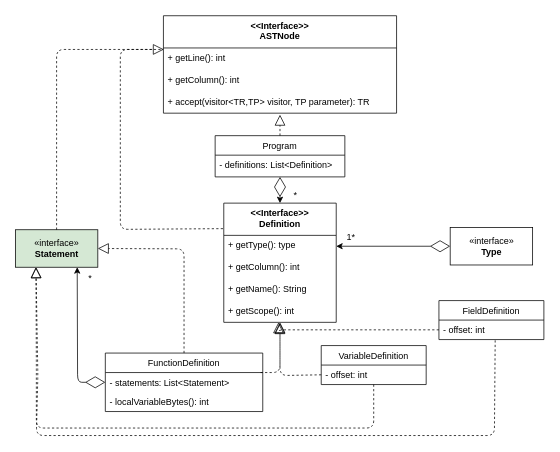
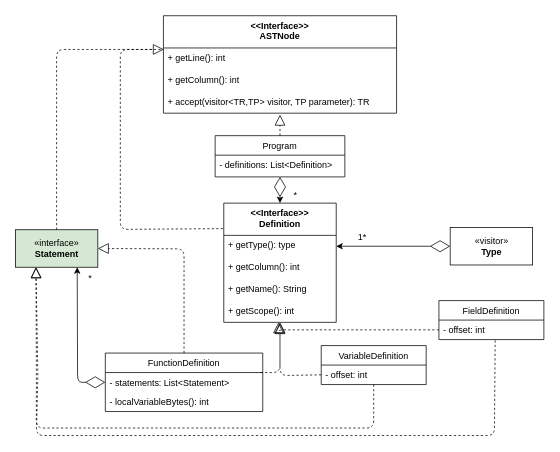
  <mxCell id="0" />
  <mxCell id="1" parent="0" />
- <mxCell id="2" value="«interface»&lt;br&gt;&lt;b&gt;Type&lt;/b&gt;" style="html=1;" parent="1" vertex="1"><mxGeometry x="600" y="302.5" width="110" height="50" as="geometry" /></mxCell>
+ <mxCell id="2" value="«visitor»&lt;br&gt;&lt;b&gt;Type&lt;/b&gt;" style="html=1;" parent="1" vertex="1"><mxGeometry x="600" y="302.5" width="110" height="50" as="geometry" /></mxCell>
  <mxCell id="3" value="" style="endArrow=diamondThin;endFill=0;endSize=24;html=1;entryX=0;entryY=0.5;entryDx=0;entryDy=0;startArrow=classic;startFill=1;exitX=1;exitY=0.5;exitDx=0;exitDy=0;" parent="1" source="22" target="2" edge="1"><mxGeometry width="160" relative="1" as="geometry"><mxPoint x="300" y="320" as="sourcePoint" /><mxPoint x="460" y="320" as="targetPoint" /></mxGeometry></mxCell>
- <mxCell id="4" value="1*" style="text;html=1;strokeColor=none;fillColor=none;align=center;verticalAlign=middle;whiteSpace=wrap;rounded=0;" parent="1" vertex="1"><mxGeometry x="448" y="305.5" width="40" height="20" as="geometry" /></mxCell>
+ <mxCell id="4" value="1*" style="text;html=1;strokeColor=none;fillColor=none;align=center;verticalAlign=middle;whiteSpace=wrap;rounded=0;" parent="1" vertex="1"><mxGeometry x="463" y="305.5" width="40" height="20" as="geometry" /></mxCell>
  <mxCell id="5" value="" style="endArrow=block;dashed=1;endFill=0;endSize=12;html=1;exitX=0.986;exitY=0;exitDx=0;exitDy=0;exitPerimeter=0;" parent="1" source="27" edge="1"><mxGeometry width="160" relative="1" as="geometry"><mxPoint x="180" y="490" as="sourcePoint" /><mxPoint x="373" y="430" as="targetPoint" /><Array as="points"><mxPoint x="373" y="496" /></Array></mxGeometry></mxCell>
  <mxCell id="6" value="" style="endArrow=block;dashed=1;endFill=0;endSize=12;html=1;exitX=0;exitY=0.5;exitDx=0;exitDy=0;" parent="1" source="30" target="25" edge="1"><mxGeometry width="160" relative="1" as="geometry"><mxPoint x="180" y="490" as="sourcePoint" /><mxPoint x="370" y="390" as="targetPoint" /><Array as="points"><mxPoint x="373" y="500" /></Array></mxGeometry></mxCell>
  <mxCell id="7" value="" style="endArrow=diamondThin;endFill=0;endSize=24;html=1;entryX=0.5;entryY=1;entryDx=0;entryDy=0;exitX=0.5;exitY=0;exitDx=0;exitDy=0;startArrow=classic;startFill=1;" parent="1" source="21" target="35" edge="1"><mxGeometry width="160" relative="1" as="geometry"><mxPoint x="220" y="240" as="sourcePoint" /><mxPoint x="380" y="240" as="targetPoint" /></mxGeometry></mxCell>
  <mxCell id="8" value="*" style="text;html=1;strokeColor=none;fillColor=none;align=center;verticalAlign=middle;whiteSpace=wrap;rounded=0;" parent="1" vertex="1"><mxGeometry x="374" y="250" width="40" height="20" as="geometry" /></mxCell>
  <mxCell id="9" value="" style="endArrow=block;dashed=1;endFill=0;endSize=12;html=1;exitX=0.5;exitY=0;exitDx=0;exitDy=0;entryX=0.5;entryY=1.069;entryDx=0;entryDy=0;entryPerimeter=0;" parent="1" source="35" target="20" edge="1"><mxGeometry width="160" relative="1" as="geometry"><mxPoint x="90" y="160" as="sourcePoint" /><mxPoint x="250" y="160" as="targetPoint" /></mxGeometry></mxCell>
  <mxCell id="10" value="" style="endArrow=block;dashed=1;endFill=0;endSize=12;html=1;exitX=-0.007;exitY=0.214;exitDx=0;exitDy=0;entryX=0.002;entryY=0.069;entryDx=0;entryDy=0;entryPerimeter=0;exitPerimeter=0;" parent="1" source="21" target="18" edge="1"><mxGeometry width="160" relative="1" as="geometry"><mxPoint x="110" y="315.26" as="sourcePoint" /><mxPoint x="190" y="68" as="targetPoint" /><Array as="points"><mxPoint x="160" y="305" /><mxPoint x="160" y="65" /></Array></mxGeometry></mxCell>
  <mxCell id="11" value="«interface»&lt;br&gt;&lt;b&gt;Statement&lt;/b&gt;" style="html=1;fillColor=#d5e8d4;" parent="1" vertex="1"><mxGeometry x="20" y="305.5" width="110" height="50" as="geometry" /></mxCell>
  <mxCell id="12" value="" style="endArrow=none;dashed=1;endFill=0;endSize=12;html=1;exitX=0.5;exitY=0;exitDx=0;exitDy=0;entryX=-0.002;entryY=0.069;entryDx=0;entryDy=0;entryPerimeter=0;" parent="1" source="11" target="18" edge="1"><mxGeometry width="160" relative="1" as="geometry"><mxPoint x="20" y="490" as="sourcePoint" /><mxPoint x="190" y="68" as="targetPoint" /><Array as="points"><mxPoint x="75" y="65" /></Array></mxGeometry></mxCell>
  <mxCell id="13" value="" style="endArrow=diamondThin;endFill=0;endSize=24;html=1;entryX=0;entryY=0.5;entryDx=0;entryDy=0;exitX=0.75;exitY=1;exitDx=0;exitDy=0;startArrow=classic;startFill=1;" parent="1" source="11" target="26" edge="1"><mxGeometry width="160" relative="1" as="geometry"><mxPoint x="20" y="490" as="sourcePoint" /><mxPoint x="180" y="490" as="targetPoint" /><Array as="points"><mxPoint x="103" y="509" /></Array></mxGeometry></mxCell>
  <mxCell id="14" value="*" style="text;html=1;strokeColor=none;fillColor=none;align=center;verticalAlign=middle;whiteSpace=wrap;rounded=0;" parent="1" vertex="1"><mxGeometry x="110" y="361" width="20" height="20" as="geometry" /></mxCell>
  <mxCell id="15" value="" style="endArrow=block;dashed=1;endFill=0;endSize=12;html=1;exitX=0.5;exitY=1;exitDx=0;exitDy=0;entryX=0.25;entryY=1;entryDx=0;entryDy=0;" parent="1" source="29" target="11" edge="1"><mxGeometry width="160" relative="1" as="geometry"><mxPoint x="20" y="490" as="sourcePoint" /><mxPoint x="180" y="490" as="targetPoint" /><Array as="points"><mxPoint x="498" y="570" /><mxPoint x="280" y="570" /><mxPoint x="48" y="570" /><mxPoint x="48" y="490" /></Array></mxGeometry></mxCell>
  <mxCell id="16" value="" style="endArrow=block;dashed=1;endFill=0;endSize=12;html=1;exitX=0.5;exitY=0;exitDx=0;exitDy=0;entryX=1;entryY=0.5;entryDx=0;entryDy=0;" parent="1" source="26" target="11" edge="1"><mxGeometry width="160" relative="1" as="geometry"><mxPoint x="20" y="520" as="sourcePoint" /><mxPoint x="180" y="520" as="targetPoint" /><Array as="points"><mxPoint x="245" y="331" /></Array></mxGeometry></mxCell>
  <mxCell id="17" value="&lt;&lt;Interface&gt;&gt;&#10;ASTNode&#10;" style="swimlane;fontStyle=1;align=center;verticalAlign=top;childLayout=stackLayout;horizontal=1;startSize=43;horizontalStack=0;resizeParent=1;resizeParentMax=0;resizeLast=0;collapsible=1;marginBottom=0;" parent="1" vertex="1"><mxGeometry x="217.5" y="20" width="311" height="130" as="geometry" /></mxCell>
  <mxCell id="18" value="+ getLine(): int" style="text;strokeColor=none;fillColor=none;align=left;verticalAlign=top;spacingLeft=4;spacingRight=4;overflow=hidden;rotatable=0;points=[[0,0.5],[1,0.5]];portConstraint=eastwest;" parent="17" vertex="1"><mxGeometry y="43" width="311" height="29" as="geometry" /></mxCell>
  <mxCell id="19" value="+ getColumn(): int" style="text;strokeColor=none;fillColor=none;align=left;verticalAlign=top;spacingLeft=4;spacingRight=4;overflow=hidden;rotatable=0;points=[[0,0.5],[1,0.5]];portConstraint=eastwest;" parent="17" vertex="1"><mxGeometry y="72" width="311" height="29" as="geometry" /></mxCell>
  <mxCell id="20" value="+ accept(visitor&lt;TR,TP&gt; visitor, TP parameter): TR" style="text;strokeColor=none;fillColor=none;align=left;verticalAlign=top;spacingLeft=4;spacingRight=4;overflow=hidden;rotatable=0;points=[[0,0.5],[1,0.5]];portConstraint=eastwest;" parent="17" vertex="1"><mxGeometry y="101" width="311" height="29" as="geometry" /></mxCell>
  <mxCell id="21" value="&lt;&lt;Interface&gt;&gt;&#10;Definition&#10;" style="swimlane;fontStyle=1;align=center;verticalAlign=top;childLayout=stackLayout;horizontal=1;startSize=43;horizontalStack=0;resizeParent=1;resizeParentMax=0;resizeLast=0;collapsible=1;marginBottom=0;" parent="1" vertex="1"><mxGeometry x="298" y="270" width="150" height="159" as="geometry" /></mxCell>
  <mxCell id="22" value="+ getType(): type" style="text;strokeColor=none;fillColor=none;align=left;verticalAlign=top;spacingLeft=4;spacingRight=4;overflow=hidden;rotatable=0;points=[[0,0.5],[1,0.5]];portConstraint=eastwest;" parent="21" vertex="1"><mxGeometry y="43" width="150" height="29" as="geometry" /></mxCell>
  <mxCell id="23" value="+ getColumn(): int" style="text;strokeColor=none;fillColor=none;align=left;verticalAlign=top;spacingLeft=4;spacingRight=4;overflow=hidden;rotatable=0;points=[[0,0.5],[1,0.5]];portConstraint=eastwest;" parent="21" vertex="1"><mxGeometry y="72" width="150" height="29" as="geometry" /></mxCell>
  <mxCell id="24" value="+ getName(): String" style="text;strokeColor=none;fillColor=none;align=left;verticalAlign=top;spacingLeft=4;spacingRight=4;overflow=hidden;rotatable=0;points=[[0,0.5],[1,0.5]];portConstraint=eastwest;" parent="21" vertex="1"><mxGeometry y="101" width="150" height="29" as="geometry" /></mxCell>
  <mxCell id="25" value="+ getScope(): int" style="text;strokeColor=none;fillColor=none;align=left;verticalAlign=top;spacingLeft=4;spacingRight=4;overflow=hidden;rotatable=0;points=[[0,0.5],[1,0.5]];portConstraint=eastwest;" parent="21" vertex="1"><mxGeometry y="130" width="150" height="29" as="geometry" /></mxCell>
  <mxCell id="26" value="FunctionDefinition" style="swimlane;fontStyle=0;childLayout=stackLayout;horizontal=1;startSize=26;fillColor=none;horizontalStack=0;resizeParent=1;resizeParentMax=0;resizeLast=0;collapsible=1;marginBottom=0;" parent="1" vertex="1"><mxGeometry x="140" y="470" width="210" height="78" as="geometry" /></mxCell>
  <mxCell id="27" value="- statements: List&lt;Statement&gt;" style="text;strokeColor=none;fillColor=none;align=left;verticalAlign=top;spacingLeft=4;spacingRight=4;overflow=hidden;rotatable=0;points=[[0,0.5],[1,0.5]];portConstraint=eastwest;" parent="26" vertex="1"><mxGeometry y="26" width="210" height="26" as="geometry" /></mxCell>
  <mxCell id="28" value="- localVariableBytes(): int" style="text;strokeColor=none;fillColor=none;align=left;verticalAlign=top;spacingLeft=4;spacingRight=4;overflow=hidden;rotatable=0;points=[[0,0.5],[1,0.5]];portConstraint=eastwest;" parent="26" vertex="1"><mxGeometry y="52" width="210" height="26" as="geometry" /></mxCell>
  <mxCell id="29" value="VariableDefinition" style="swimlane;fontStyle=0;childLayout=stackLayout;horizontal=1;startSize=26;fillColor=none;horizontalStack=0;resizeParent=1;resizeParentMax=0;resizeLast=0;collapsible=1;marginBottom=0;" parent="1" vertex="1"><mxGeometry x="428" y="460" width="140" height="52" as="geometry" /></mxCell>
  <mxCell id="30" value="- offset: int" style="text;strokeColor=none;fillColor=none;align=left;verticalAlign=top;spacingLeft=4;spacingRight=4;overflow=hidden;rotatable=0;points=[[0,0.5],[1,0.5]];portConstraint=eastwest;" parent="29" vertex="1"><mxGeometry y="26" width="140" height="26" as="geometry" /></mxCell>
  <mxCell id="31" value="FieldDefinition" style="swimlane;fontStyle=0;childLayout=stackLayout;horizontal=1;startSize=26;fillColor=none;horizontalStack=0;resizeParent=1;resizeParentMax=0;resizeLast=0;collapsible=1;marginBottom=0;" parent="1" vertex="1"><mxGeometry x="585" y="400" width="140" height="52" as="geometry" /></mxCell>
  <mxCell id="32" value="- offset: int" style="text;strokeColor=none;fillColor=none;align=left;verticalAlign=top;spacingLeft=4;spacingRight=4;overflow=hidden;rotatable=0;points=[[0,0.5],[1,0.5]];portConstraint=eastwest;" parent="31" vertex="1"><mxGeometry y="26" width="140" height="26" as="geometry" /></mxCell>
  <mxCell id="33" value="" style="endArrow=block;dashed=1;endFill=0;endSize=12;html=1;exitX=0;exitY=0.5;exitDx=0;exitDy=0;entryX=0.487;entryY=1;entryDx=0;entryDy=0;entryPerimeter=0;" parent="1" source="32" target="25" edge="1"><mxGeometry width="160" relative="1" as="geometry"><mxPoint x="438" y="509" as="sourcePoint" /><mxPoint x="383" y="439" as="targetPoint" /><Array as="points"><mxPoint x="371" y="439" /></Array></mxGeometry></mxCell>
  <mxCell id="34" value="" style="endArrow=block;dashed=1;endFill=0;endSize=12;html=1;entryX=0.25;entryY=1;entryDx=0;entryDy=0;exitX=0.536;exitY=1.038;exitDx=0;exitDy=0;exitPerimeter=0;" parent="1" source="32" target="11" edge="1"><mxGeometry width="160" relative="1" as="geometry"><mxPoint x="659.06" y="478.988" as="sourcePoint" /><mxPoint x="50" y="360" as="targetPoint" /><Array as="points"><mxPoint x="659" y="580" /><mxPoint x="290" y="580" /><mxPoint x="48" y="580" /><mxPoint x="50" y="500" /></Array></mxGeometry></mxCell>
  <mxCell id="35" value="Program" style="swimlane;fontStyle=0;childLayout=stackLayout;horizontal=1;startSize=26;fillColor=none;horizontalStack=0;resizeParent=1;resizeParentMax=0;resizeLast=0;collapsible=1;marginBottom=0;" parent="1" vertex="1"><mxGeometry x="286.5" y="180" width="173" height="55" as="geometry" /></mxCell>
  <mxCell id="36" value="- definitions: List&lt;Definition&gt;" style="text;strokeColor=none;fillColor=none;align=left;verticalAlign=top;spacingLeft=4;spacingRight=4;overflow=hidden;rotatable=0;points=[[0,0.5],[1,0.5]];portConstraint=eastwest;" parent="35" vertex="1"><mxGeometry y="26" width="173" height="29" as="geometry" /></mxCell>
